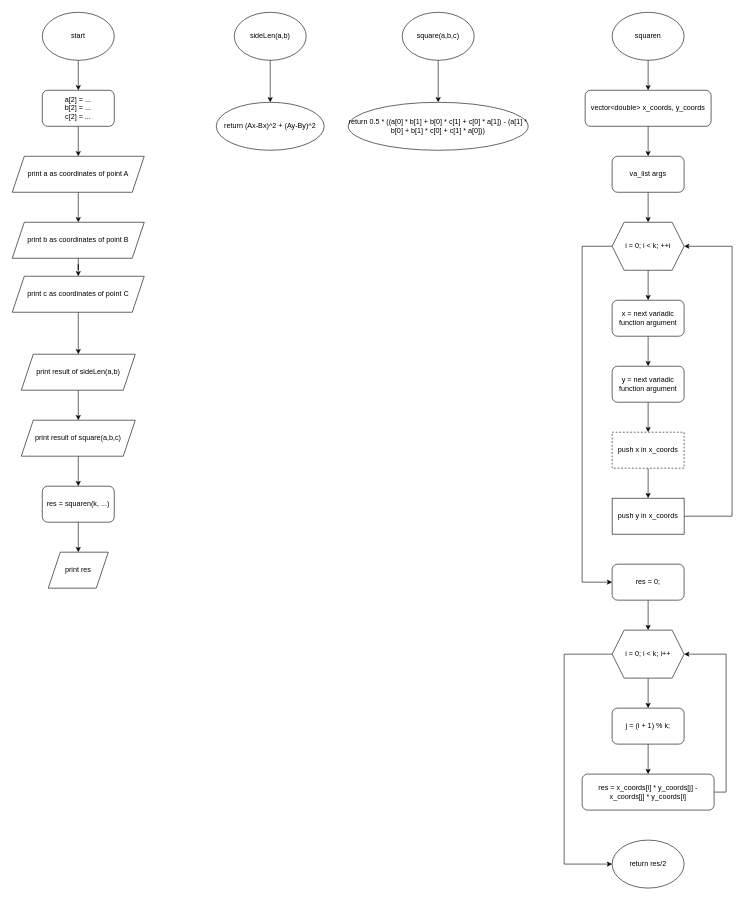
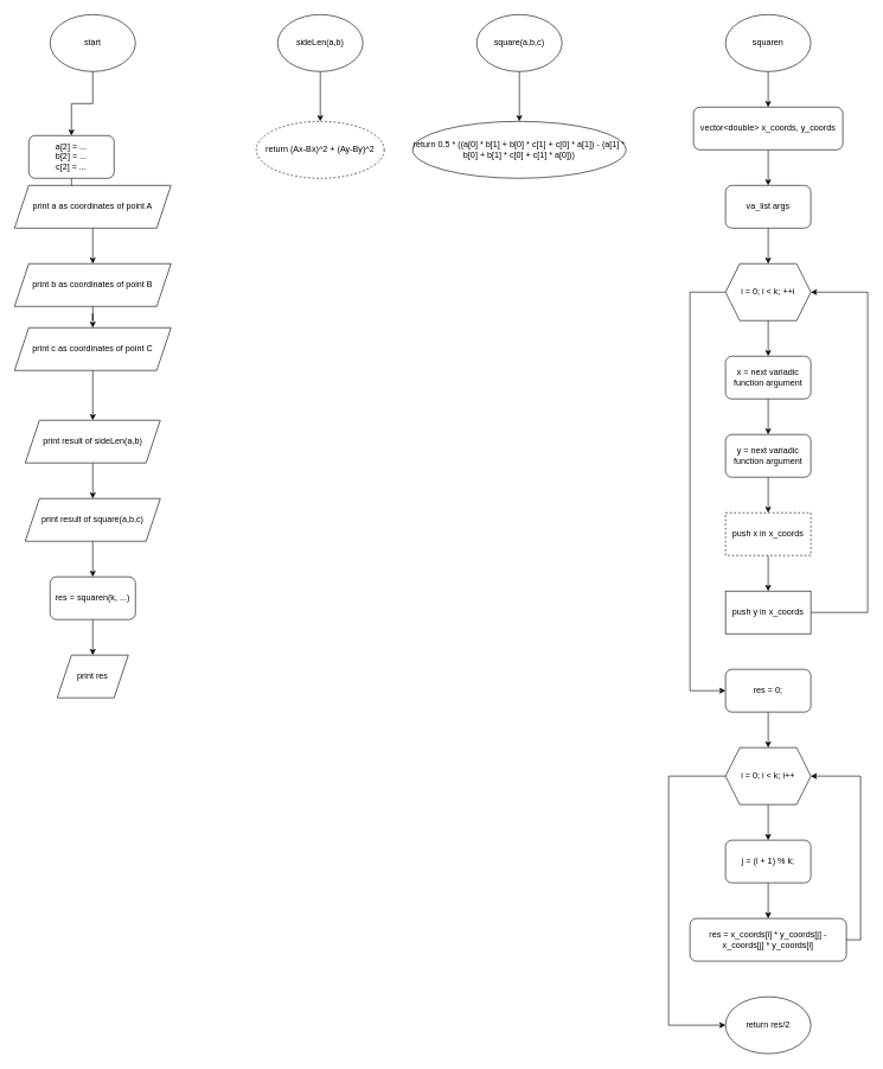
  <mxCell id="0" />
  <mxCell id="1" parent="0" />
  <mxCell id="2" style="edgeStyle=orthogonalEdgeStyle;rounded=0;orthogonalLoop=1;jettySize=auto;html=1;entryX=0.5;entryY=0;entryDx=0;entryDy=0;" edge="1" parent="1" source="3" target="5"><mxGeometry relative="1" as="geometry" /></mxCell>
  <mxCell id="3" value="start" style="ellipse;whiteSpace=wrap;html=1;labelBackgroundColor=none;" vertex="1" parent="1"><mxGeometry x="70" y="20" width="120" height="80" as="geometry" /></mxCell>
  <mxCell id="4" style="edgeStyle=orthogonalEdgeStyle;rounded=0;orthogonalLoop=1;jettySize=auto;html=1;entryX=0.5;entryY=0;entryDx=0;entryDy=0;" edge="1" parent="1" source="5" target="7"><mxGeometry relative="1" as="geometry" /></mxCell>
- <mxCell id="5" value="a[2] = ...&lt;div&gt;b[2] = ...&lt;br&gt;&lt;/div&gt;&lt;div&gt;c[2] = ...&lt;br&gt;&lt;/div&gt;" style="rounded=1;whiteSpace=wrap;html=1;" vertex="1" parent="1"><mxGeometry x="70" y="150" width="120" height="60" as="geometry" /></mxCell>
+ <mxCell id="5" value="a[2] = ...&lt;div&gt;b[2] = ...&lt;br&gt;&lt;/div&gt;&lt;div&gt;c[2] = ...&lt;br&gt;&lt;/div&gt;" style="rounded=1;whiteSpace=wrap;html=1;" vertex="1" parent="1"><mxGeometry x="40" y="190" width="120" height="60" as="geometry" /></mxCell>
  <mxCell id="6" style="edgeStyle=orthogonalEdgeStyle;rounded=0;orthogonalLoop=1;jettySize=auto;html=1;entryX=0.5;entryY=0;entryDx=0;entryDy=0;" edge="1" parent="1" source="7" target="9"><mxGeometry relative="1" as="geometry" /></mxCell>
  <mxCell id="7" value="print a as coordinates of point A" style="shape=parallelogram;perimeter=parallelogramPerimeter;whiteSpace=wrap;html=1;fixedSize=1;" vertex="1" parent="1"><mxGeometry x="20" y="260" width="220" height="60" as="geometry" /></mxCell>
  <mxCell id="8" style="edgeStyle=orthogonalEdgeStyle;rounded=0;orthogonalLoop=1;jettySize=auto;html=1;entryX=0.5;entryY=0;entryDx=0;entryDy=0;" edge="1" parent="1" source="9" target="11"><mxGeometry relative="1" as="geometry" /></mxCell>
  <mxCell id="9" value="print b as coordinates of point B" style="shape=parallelogram;perimeter=parallelogramPerimeter;whiteSpace=wrap;html=1;fixedSize=1;" vertex="1" parent="1"><mxGeometry x="20" y="370" width="220" height="60" as="geometry" /></mxCell>
  <mxCell id="10" style="edgeStyle=orthogonalEdgeStyle;rounded=0;orthogonalLoop=1;jettySize=auto;html=1;exitX=0.5;exitY=1;exitDx=0;exitDy=0;entryX=0.5;entryY=0;entryDx=0;entryDy=0;" edge="1" parent="1" source="11" target="13"><mxGeometry relative="1" as="geometry" /></mxCell>
  <mxCell id="11" value="print c as coordinates of point C" style="shape=parallelogram;perimeter=parallelogramPerimeter;whiteSpace=wrap;html=1;fixedSize=1;" vertex="1" parent="1"><mxGeometry x="20" y="460" width="220" height="60" as="geometry" /></mxCell>
  <mxCell id="12" style="edgeStyle=orthogonalEdgeStyle;rounded=0;orthogonalLoop=1;jettySize=auto;html=1;entryX=0.5;entryY=0;entryDx=0;entryDy=0;" edge="1" parent="1" source="13" target="18"><mxGeometry relative="1" as="geometry" /></mxCell>
  <mxCell id="13" value="print result of sideLen(a,b)" style="shape=parallelogram;perimeter=parallelogramPerimeter;whiteSpace=wrap;html=1;fixedSize=1;" vertex="1" parent="1"><mxGeometry x="35" y="590" width="190" height="60" as="geometry" /></mxCell>
  <mxCell id="14" style="edgeStyle=orthogonalEdgeStyle;rounded=0;orthogonalLoop=1;jettySize=auto;html=1;entryX=0.5;entryY=0;entryDx=0;entryDy=0;" edge="1" parent="1" source="15" target="16"><mxGeometry relative="1" as="geometry" /></mxCell>
  <mxCell id="15" value="square(a,b,c)" style="ellipse;whiteSpace=wrap;html=1;" vertex="1" parent="1"><mxGeometry x="670" y="20" width="120" height="80" as="geometry" /></mxCell>
  <mxCell id="16" value="return 0.5 * ((a[0] * b[1] + b[0] * c[1] + c[0] * a[1]) - (a[1] * b[0] + b[1] * c[0] + c[1] * a[0]))" style="ellipse;whiteSpace=wrap;html=1;" vertex="1" parent="1"><mxGeometry x="580" y="170" width="300" height="80" as="geometry" /></mxCell>
  <mxCell id="17" style="edgeStyle=orthogonalEdgeStyle;rounded=0;orthogonalLoop=1;jettySize=auto;html=1;entryX=0.5;entryY=0;entryDx=0;entryDy=0;" edge="1" parent="1" source="18" target="23"><mxGeometry relative="1" as="geometry" /></mxCell>
  <mxCell id="18" value="print result of square(a,b,c)" style="shape=parallelogram;perimeter=parallelogramPerimeter;whiteSpace=wrap;html=1;fixedSize=1;" vertex="1" parent="1"><mxGeometry x="35" y="700" width="190" height="60" as="geometry" /></mxCell>
  <mxCell id="19" style="edgeStyle=orthogonalEdgeStyle;rounded=0;orthogonalLoop=1;jettySize=auto;html=1;entryX=0.5;entryY=0;entryDx=0;entryDy=0;" edge="1" parent="1" source="20" target="21"><mxGeometry relative="1" as="geometry" /></mxCell>
  <mxCell id="20" value="sideLen(a,b)" style="ellipse;whiteSpace=wrap;html=1;" vertex="1" parent="1"><mxGeometry x="390" y="20" width="120" height="80" as="geometry" /></mxCell>
- <mxCell id="21" value="return (Ax-Bx)^2 + (Ay-By)^2" style="ellipse;whiteSpace=wrap;html=1;" vertex="1" parent="1"><mxGeometry x="360" y="170" width="180" height="80" as="geometry" /></mxCell>
+ <mxCell id="21" value="return (Ax-Bx)^2 + (Ay-By)^2" style="ellipse;whiteSpace=wrap;html=1;dashed=1;" vertex="1" parent="1"><mxGeometry x="360" y="170" width="180" height="80" as="geometry" /></mxCell>
  <mxCell id="22" style="edgeStyle=orthogonalEdgeStyle;rounded=0;orthogonalLoop=1;jettySize=auto;html=1;entryX=0.5;entryY=0;entryDx=0;entryDy=0;" edge="1" parent="1" source="23" target="51"><mxGeometry relative="1" as="geometry" /></mxCell>
  <mxCell id="23" value="res = squaren(k, ...)" style="rounded=1;whiteSpace=wrap;html=1;" vertex="1" parent="1"><mxGeometry x="70" y="810" width="120" height="60" as="geometry" /></mxCell>
  <mxCell id="24" style="edgeStyle=orthogonalEdgeStyle;rounded=0;orthogonalLoop=1;jettySize=auto;html=1;exitX=0.5;exitY=1;exitDx=0;exitDy=0;entryX=0.5;entryY=0;entryDx=0;entryDy=0;" edge="1" parent="1" source="25" target="27"><mxGeometry relative="1" as="geometry" /></mxCell>
  <mxCell id="25" value="&lt;div&gt;&lt;span style=&quot;background-color: initial;&quot;&gt;squaren&lt;/span&gt;&lt;br&gt;&lt;/div&gt;" style="ellipse;whiteSpace=wrap;html=1;" vertex="1" parent="1"><mxGeometry x="1020" y="20" width="120" height="80" as="geometry" /></mxCell>
  <mxCell id="26" style="edgeStyle=orthogonalEdgeStyle;rounded=0;orthogonalLoop=1;jettySize=auto;html=1;entryX=0.5;entryY=0;entryDx=0;entryDy=0;" edge="1" parent="1" source="27" target="29"><mxGeometry relative="1" as="geometry" /></mxCell>
  <mxCell id="27" value="vector&amp;lt;double&amp;gt; x_coords, y_coords" style="rounded=1;whiteSpace=wrap;html=1;" vertex="1" parent="1"><mxGeometry x="975" y="150" width="210" height="60" as="geometry" /></mxCell>
  <mxCell id="28" style="edgeStyle=orthogonalEdgeStyle;rounded=0;orthogonalLoop=1;jettySize=auto;html=1;entryX=0.5;entryY=0;entryDx=0;entryDy=0;" edge="1" parent="1" source="29" target="32"><mxGeometry relative="1" as="geometry" /></mxCell>
  <mxCell id="29" value="va_list args" style="rounded=1;whiteSpace=wrap;html=1;" vertex="1" parent="1"><mxGeometry x="1020" y="260" width="120" height="60" as="geometry" /></mxCell>
  <mxCell id="30" style="edgeStyle=orthogonalEdgeStyle;rounded=0;orthogonalLoop=1;jettySize=auto;html=1;entryX=0.5;entryY=0;entryDx=0;entryDy=0;" edge="1" parent="1" source="32" target="34"><mxGeometry relative="1" as="geometry" /></mxCell>
  <mxCell id="31" style="edgeStyle=orthogonalEdgeStyle;rounded=0;orthogonalLoop=1;jettySize=auto;html=1;exitX=0;exitY=0.5;exitDx=0;exitDy=0;entryX=0;entryY=0.5;entryDx=0;entryDy=0;" edge="1" parent="1" source="32" target="47"><mxGeometry relative="1" as="geometry"><Array as="points"><mxPoint x="970" y="410" /><mxPoint x="970" y="970" /></Array></mxGeometry></mxCell>
  <mxCell id="32" value="i = 0; i &amp;lt; k; ++i" style="shape=hexagon;perimeter=hexagonPerimeter2;whiteSpace=wrap;html=1;fixedSize=1;" vertex="1" parent="1"><mxGeometry x="1020" y="370" width="120" height="80" as="geometry" /></mxCell>
  <mxCell id="33" style="edgeStyle=orthogonalEdgeStyle;rounded=0;orthogonalLoop=1;jettySize=auto;html=1;entryX=0.5;entryY=0;entryDx=0;entryDy=0;" edge="1" parent="1" source="34" target="36"><mxGeometry relative="1" as="geometry" /></mxCell>
  <mxCell id="34" value="x = next variadic function argument" style="rounded=1;whiteSpace=wrap;html=1;" vertex="1" parent="1"><mxGeometry x="1020" y="500" width="120" height="60" as="geometry" /></mxCell>
  <mxCell id="35" style="edgeStyle=orthogonalEdgeStyle;rounded=0;orthogonalLoop=1;jettySize=auto;html=1;entryX=0.5;entryY=0;entryDx=0;entryDy=0;" edge="1" parent="1" source="36" target="38"><mxGeometry relative="1" as="geometry" /></mxCell>
  <mxCell id="36" value="y = next variadic function argument" style="rounded=1;whiteSpace=wrap;html=1;" vertex="1" parent="1"><mxGeometry x="1020" y="610" width="120" height="60" as="geometry" /></mxCell>
  <mxCell id="37" style="edgeStyle=orthogonalEdgeStyle;rounded=0;orthogonalLoop=1;jettySize=auto;html=1;exitX=0.5;exitY=1;exitDx=0;exitDy=0;entryX=0.5;entryY=0;entryDx=0;entryDy=0;" edge="1" parent="1" source="38" target="40"><mxGeometry relative="1" as="geometry" /></mxCell>
  <mxCell id="38" value="push x in x_coords" style="rounded=0;whiteSpace=wrap;html=1;dashed=1;" vertex="1" parent="1"><mxGeometry x="1020" y="720" width="120" height="60" as="geometry" /></mxCell>
  <mxCell id="39" style="edgeStyle=orthogonalEdgeStyle;rounded=0;orthogonalLoop=1;jettySize=auto;html=1;entryX=1;entryY=0.5;entryDx=0;entryDy=0;" edge="1" parent="1" source="40" target="32"><mxGeometry relative="1" as="geometry"><mxPoint x="1190" y="250" as="targetPoint" /><Array as="points"><mxPoint x="1220" y="860" /><mxPoint x="1220" y="410" /></Array></mxGeometry></mxCell>
  <mxCell id="40" value="push y in x_coords" style="rounded=0;whiteSpace=wrap;html=1;" vertex="1" parent="1"><mxGeometry x="1020" y="830" width="120" height="60" as="geometry" /></mxCell>
  <mxCell id="41" style="edgeStyle=orthogonalEdgeStyle;rounded=0;orthogonalLoop=1;jettySize=auto;html=1;" edge="1" parent="1" source="43" target="45"><mxGeometry relative="1" as="geometry" /></mxCell>
  <mxCell id="42" style="edgeStyle=orthogonalEdgeStyle;rounded=0;orthogonalLoop=1;jettySize=auto;html=1;exitX=0;exitY=0.5;exitDx=0;exitDy=0;entryX=0;entryY=0.5;entryDx=0;entryDy=0;" edge="1" parent="1" source="43" target="50"><mxGeometry relative="1" as="geometry"><Array as="points"><mxPoint x="940" y="1090" /><mxPoint x="940" y="1440" /></Array></mxGeometry></mxCell>
  <mxCell id="43" value="i = 0; i &amp;lt; k; i++" style="shape=hexagon;perimeter=hexagonPerimeter2;whiteSpace=wrap;html=1;fixedSize=1;" vertex="1" parent="1"><mxGeometry x="1020" y="1050" width="120" height="80" as="geometry" /></mxCell>
  <mxCell id="44" style="edgeStyle=orthogonalEdgeStyle;rounded=0;orthogonalLoop=1;jettySize=auto;html=1;entryX=0.5;entryY=0;entryDx=0;entryDy=0;" edge="1" parent="1" source="45" target="49"><mxGeometry relative="1" as="geometry" /></mxCell>
  <mxCell id="45" value="j = (i + 1) % k;" style="rounded=1;whiteSpace=wrap;html=1;" vertex="1" parent="1"><mxGeometry x="1020" y="1180" width="120" height="60" as="geometry" /></mxCell>
  <mxCell id="46" style="edgeStyle=orthogonalEdgeStyle;rounded=0;orthogonalLoop=1;jettySize=auto;html=1;entryX=0.5;entryY=0;entryDx=0;entryDy=0;" edge="1" parent="1" source="47" target="43"><mxGeometry relative="1" as="geometry" /></mxCell>
  <mxCell id="47" value="res = 0;" style="rounded=1;whiteSpace=wrap;html=1;" vertex="1" parent="1"><mxGeometry x="1020" y="940" width="120" height="60" as="geometry" /></mxCell>
  <mxCell id="48" style="edgeStyle=orthogonalEdgeStyle;rounded=0;orthogonalLoop=1;jettySize=auto;html=1;exitX=1;exitY=0.5;exitDx=0;exitDy=0;entryX=1;entryY=0.5;entryDx=0;entryDy=0;" edge="1" parent="1" source="49" target="43"><mxGeometry relative="1" as="geometry" /></mxCell>
  <mxCell id="49" value="res =&amp;nbsp;x_coords[i] * y_coords[j] - x_coords[j] * y_coords[i]" style="rounded=1;whiteSpace=wrap;html=1;" vertex="1" parent="1"><mxGeometry x="970" y="1290" width="220" height="60" as="geometry" /></mxCell>
  <mxCell id="50" value="return res/2" style="ellipse;whiteSpace=wrap;html=1;" vertex="1" parent="1"><mxGeometry x="1020" y="1400" width="120" height="80" as="geometry" /></mxCell>
  <mxCell id="51" value="print res" style="shape=parallelogram;perimeter=parallelogramPerimeter;whiteSpace=wrap;html=1;fixedSize=1;" vertex="1" parent="1"><mxGeometry x="80" y="920" width="100" height="60" as="geometry" /></mxCell>
